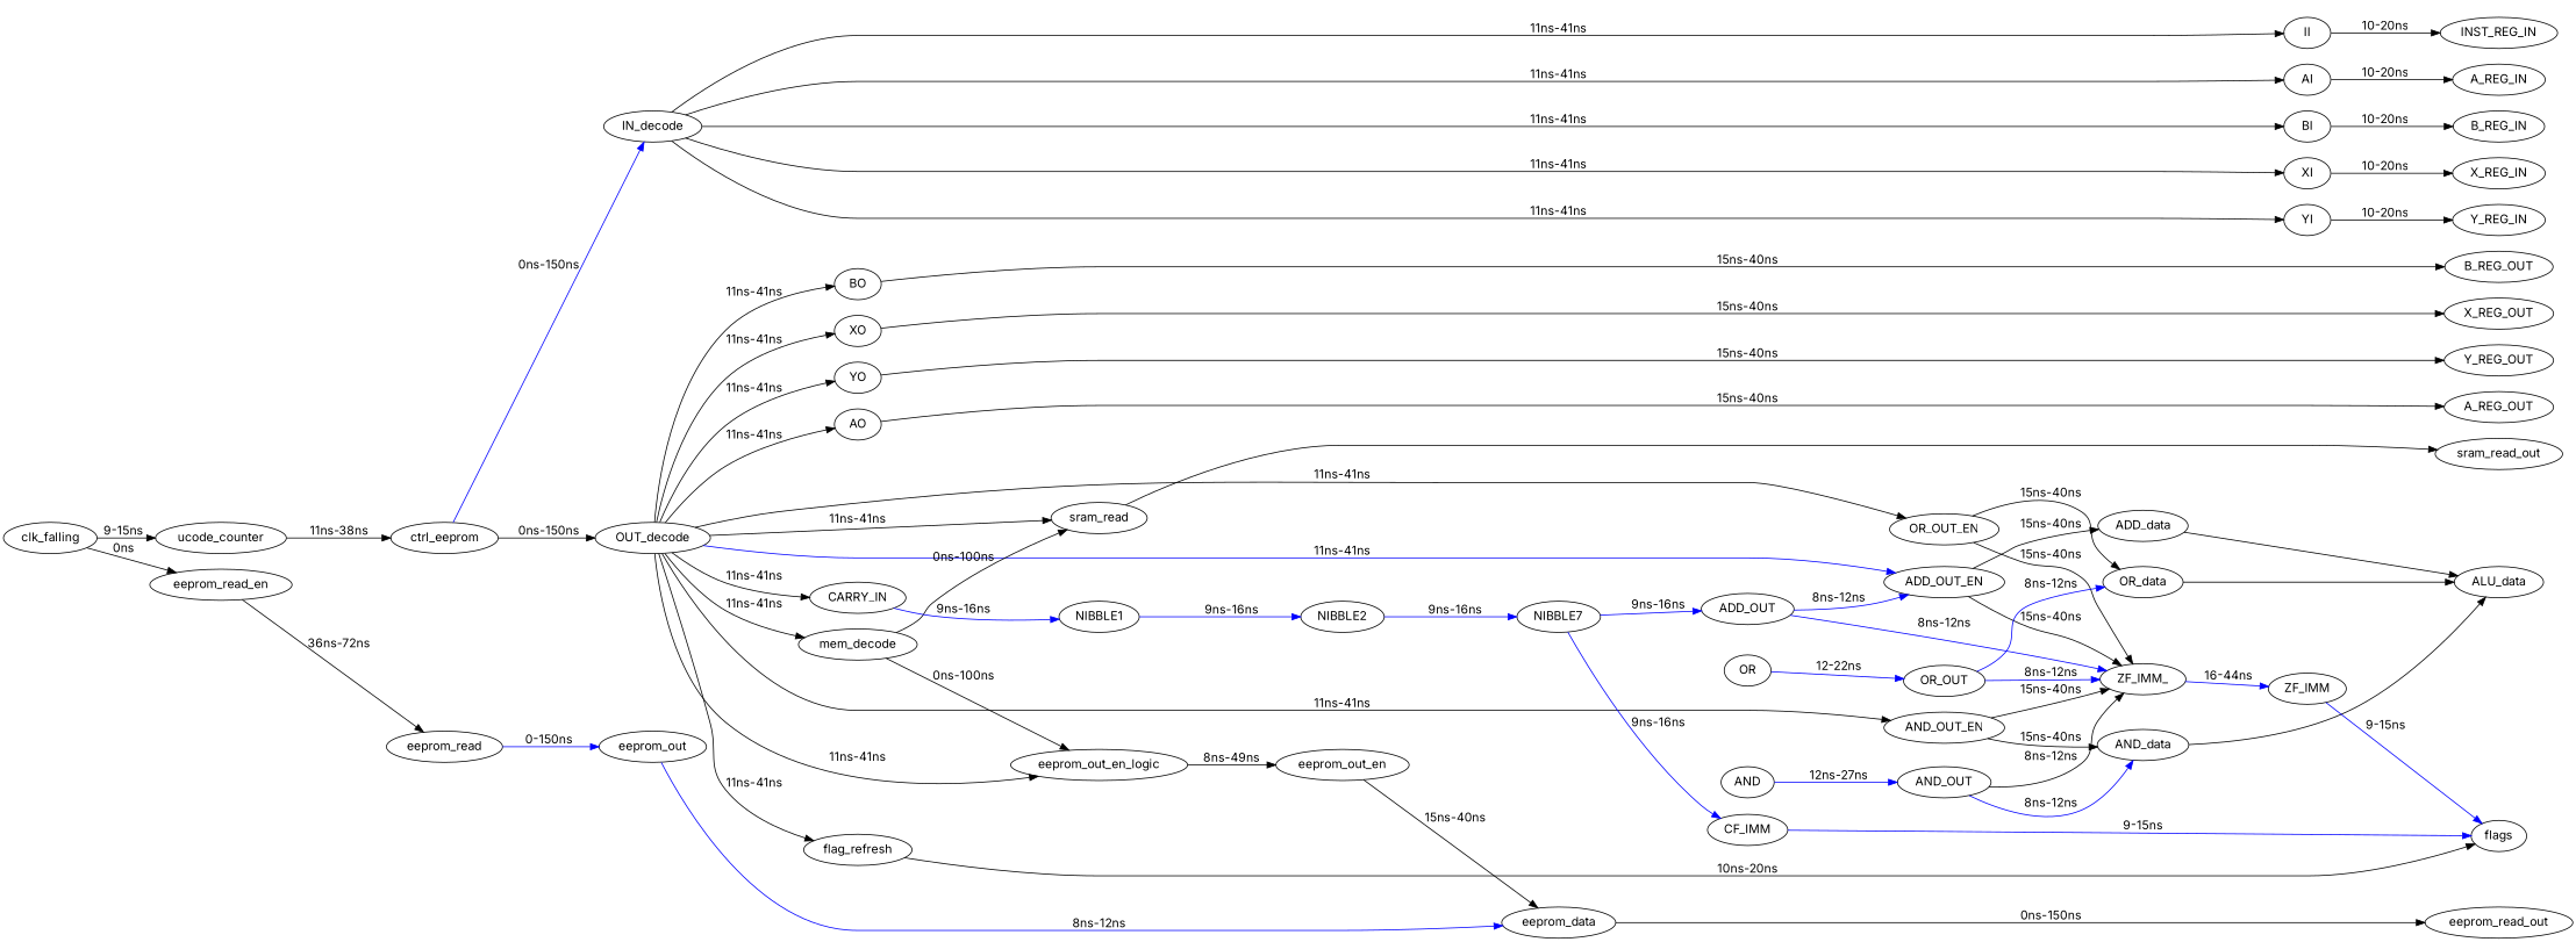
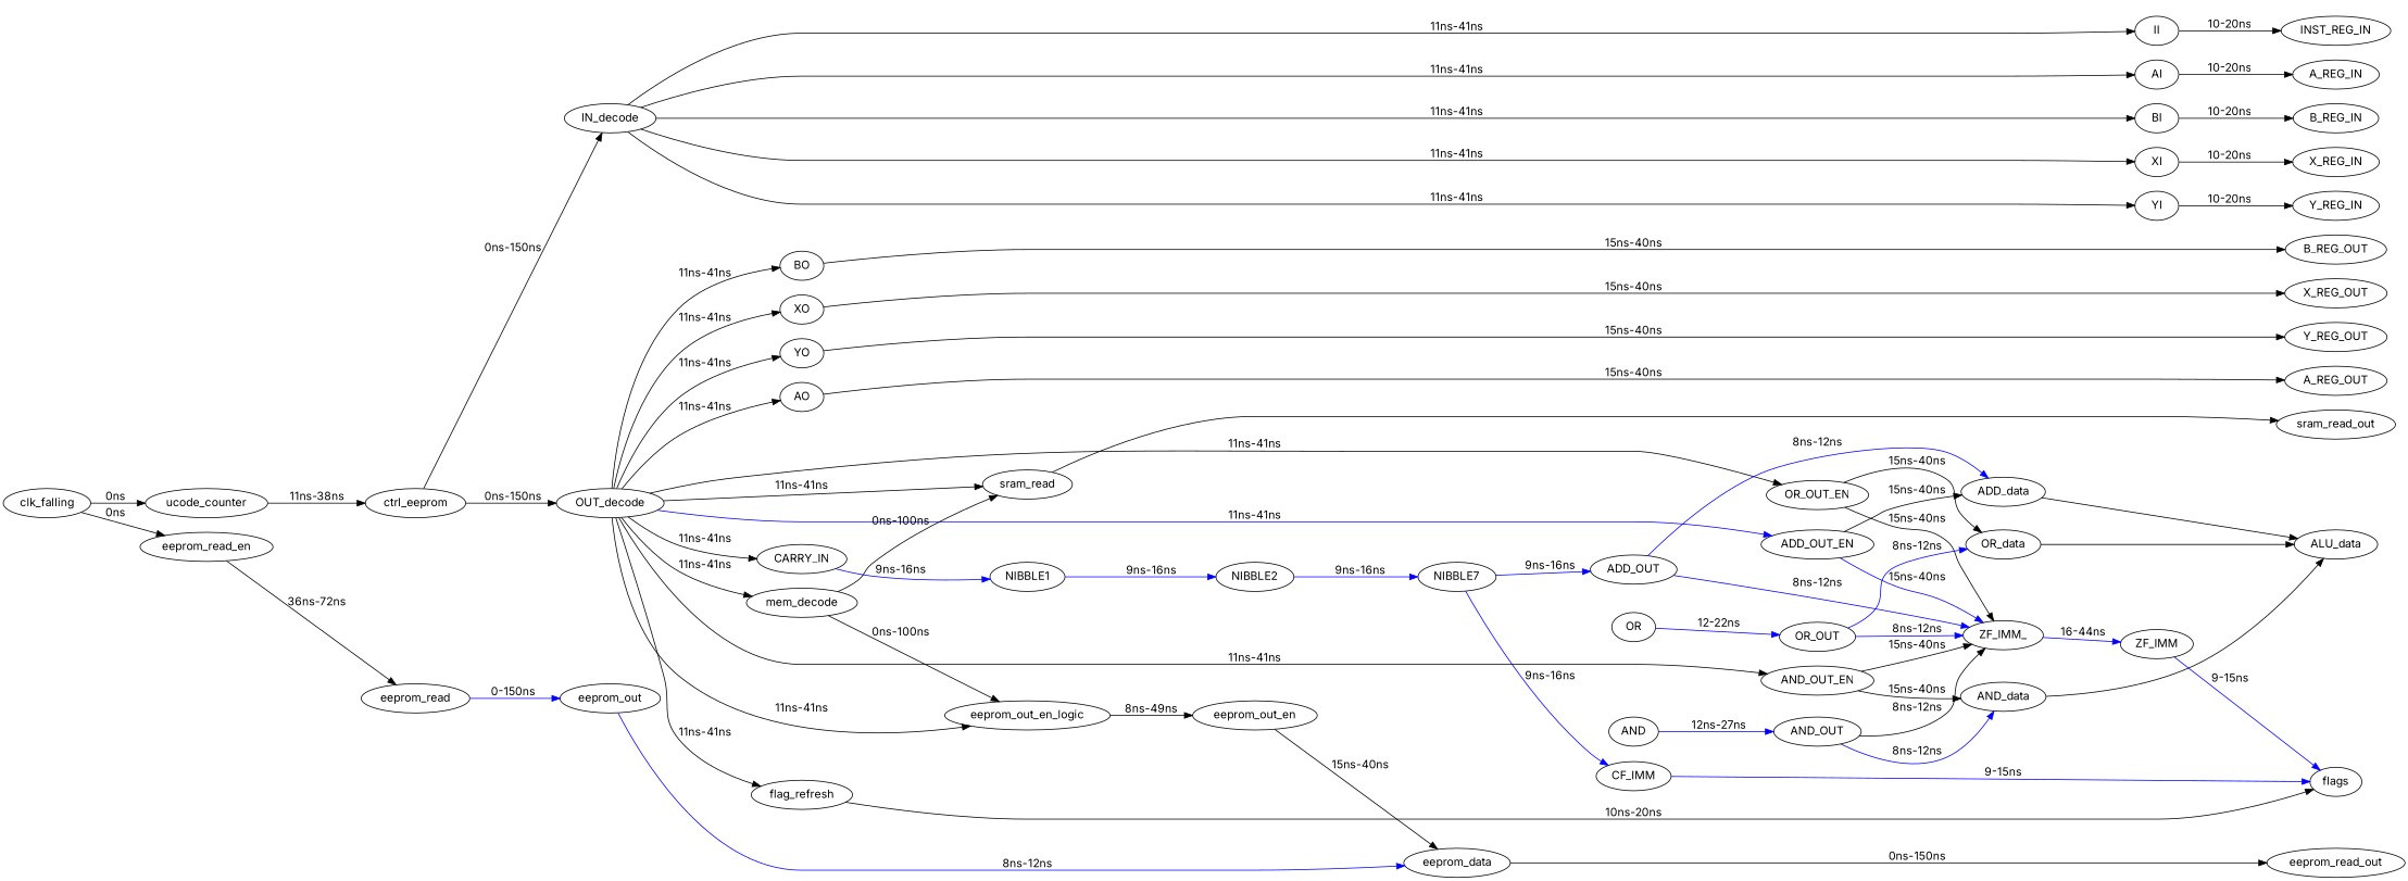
  digraph {
    fontname=Inter
    rankdir=LR
    node [fontname=Inter]
    edge [fontname=Inter]
    flags
    ALU_data
    X_REG_OUT
    Y_REG_OUT
    A_REG_OUT
    B_REG_OUT
    INST_REG_IN
    A_REG_IN
    B_REG_IN
    X_REG_IN
    Y_REG_IN
    sram_read_out
    eeprom_read_out
    OUT_decode
    IN_decode
    XO
    YO
    AO
    BO
    II
    AI
    BI
    XI
    YI
    sram_read
    eeprom_out_en_logic
    mem_decode
    flag_refresh
    AND_OUT_EN
    OR_OUT_EN
    ADD_OUT_EN
    CARRY_IN
    clk_falling
    ucode_counter
    eeprom_read_en
    ctrl_eeprom
    eeprom_read
    eeprom_out_en
    ZF_IMM_
    AND_data
    OR_data
    ADD_data
    NIBBLE1
    eeprom_data
    ZF_IMM
    AND
    AND_OUT
    OR
    OR_OUT
    NIBBLE2
    n51 [label=NIBBLE7]
    ADD_OUT
    CF_IMM
    eeprom_out
    subgraph sub_1 {
      rank=same
      flags
      ALU_data
      X_REG_OUT
      Y_REG_OUT
      A_REG_OUT
      B_REG_OUT
      INST_REG_IN
      A_REG_IN
      B_REG_IN
      X_REG_IN
      Y_REG_IN
      sram_read_out
      eeprom_read_out
    }
    subgraph sub_2 {
      rank=same
      OUT_decode
      IN_decode
    }
    subgraph cluster_3 {
      penwidth=0
      XO
      YO
      AO
      BO
    }
    subgraph cluster_4 {
      penwidth=0
      II
      AI
      BI
      XI
      YI
    }
    OUT_decode -> XO [label="11ns-41ns"]
    OUT_decode -> YO [label="11ns-41ns"]
    OUT_decode -> AO [label="11ns-41ns"]
    OUT_decode -> BO [label="11ns-41ns"]
    OUT_decode -> sram_read [label="11ns-41ns"]
    OUT_decode -> eeprom_out_en_logic [label="11ns-41ns"]
    OUT_decode -> mem_decode [label="11ns-41ns"]
    OUT_decode -> flag_refresh [label="11ns-41ns"]
    OUT_decode -> AND_OUT_EN [label="11ns-41ns"]
    OUT_decode -> OR_OUT_EN [label="11ns-41ns"]
    OUT_decode -> ADD_OUT_EN [color=blue label="11ns-41ns"]
    OUT_decode -> CARRY_IN [label="11ns-41ns"]
    IN_decode -> II [label="11ns-41ns" weight=2]
    IN_decode -> AI [label="11ns-41ns" weight=2]
    IN_decode -> BI [label="11ns-41ns" weight=2]
    IN_decode -> XI [label="11ns-41ns" weight=2]
    IN_decode -> YI [label="11ns-41ns" weight=2]
    XO -> X_REG_OUT [label="15ns-40ns"]
    YO -> Y_REG_OUT [label="15ns-40ns"]
    AO -> A_REG_OUT [label="15ns-40ns"]
    BO -> B_REG_OUT [label="15ns-40ns"]
    II -> INST_REG_IN [label="10-20ns" weight=3]
    AI -> A_REG_IN [label="10-20ns" weight=3]
    BI -> B_REG_IN [label="10-20ns" weight=3]
    XI -> X_REG_IN [label="10-20ns" weight=3]
    YI -> Y_REG_IN [label="10-20ns" weight=3]
    sram_read -> sram_read_out
    eeprom_out_en_logic -> eeprom_out_en [label="8ns-49ns" weight=2]
    mem_decode -> sram_read [label="0ns-100ns"]
    mem_decode -> eeprom_out_en_logic [label="0ns-100ns"]
    flag_refresh -> flags [label="10ns-20ns"]
    AND_OUT_EN -> ZF_IMM_ [label="15ns-40ns"]
    AND_OUT_EN -> AND_data [label="15ns-40ns"]
    OR_OUT_EN -> ZF_IMM_ [label="15ns-40ns"]
    OR_OUT_EN -> OR_data [label="15ns-40ns"]
-   ADD_OUT_EN -> ZF_IMM_ [label="15ns-40ns"]
+   ADD_OUT_EN -> ZF_IMM_ [label="15ns-40ns" color=blue]
    ADD_OUT_EN -> ADD_data [label="15ns-40ns"]
    CARRY_IN -> NIBBLE1 [color=blue label="9ns-16ns"]
-   clk_falling -> ucode_counter [label="9-15ns" weight=3]
+   clk_falling -> ucode_counter [label="0ns" weight=3]
    clk_falling -> eeprom_read_en [label="0ns"]
    ucode_counter -> ctrl_eeprom [label="11ns-38ns" weight=3]
    eeprom_read_en -> eeprom_read [label="36ns-72ns"]
    ctrl_eeprom -> OUT_decode [label="0ns-150ns" weight=2]
-   ctrl_eeprom -> IN_decode [label="0ns-150ns" color=blue]
+   ctrl_eeprom -> IN_decode [label="0ns-150ns"]
    eeprom_read -> eeprom_out [color=blue label="0-150ns" weight=2]
    eeprom_out_en -> eeprom_data [label="15ns-40ns"]
    ZF_IMM_ -> ZF_IMM [color=blue label="16-44ns"]
    AND_data -> ALU_data
    OR_data -> ALU_data
    ADD_data -> ALU_data
    NIBBLE1 -> NIBBLE2 [color=blue label="9ns-16ns"]
    eeprom_data -> eeprom_read_out [label="0ns-150ns" weight=1]
    ZF_IMM -> flags [color=blue label="9-15ns"]
    AND -> AND_OUT [color=blue label="12ns-27ns"]
    AND_OUT -> ZF_IMM_ [color=black label="8ns-12ns"]
    AND_OUT -> AND_data [color=blue label="8ns-12ns"]
    OR -> OR_OUT [color=blue label="12-22ns"]
    OR_OUT -> ZF_IMM_ [color=blue label="8ns-12ns"]
    OR_OUT -> OR_data [color=blue label="8ns-12ns"]
    NIBBLE2 -> n51 [color=blue label="9ns-16ns"]
    n51 -> ADD_OUT [color=blue label="9ns-16ns"]
    n51 -> CF_IMM [color=blue label="9ns-16ns"]
    ADD_OUT -> ZF_IMM_ [color=blue label="8ns-12ns"]
-   ADD_OUT -> ADD_OUT_EN [color=blue label="8ns-12ns"]
+   ADD_OUT -> ADD_data [color=blue label="8ns-12ns"]
    CF_IMM -> flags [color=blue label="9-15ns"]
    eeprom_out -> eeprom_data [color=blue label="8ns-12ns" weight=1]
  }
